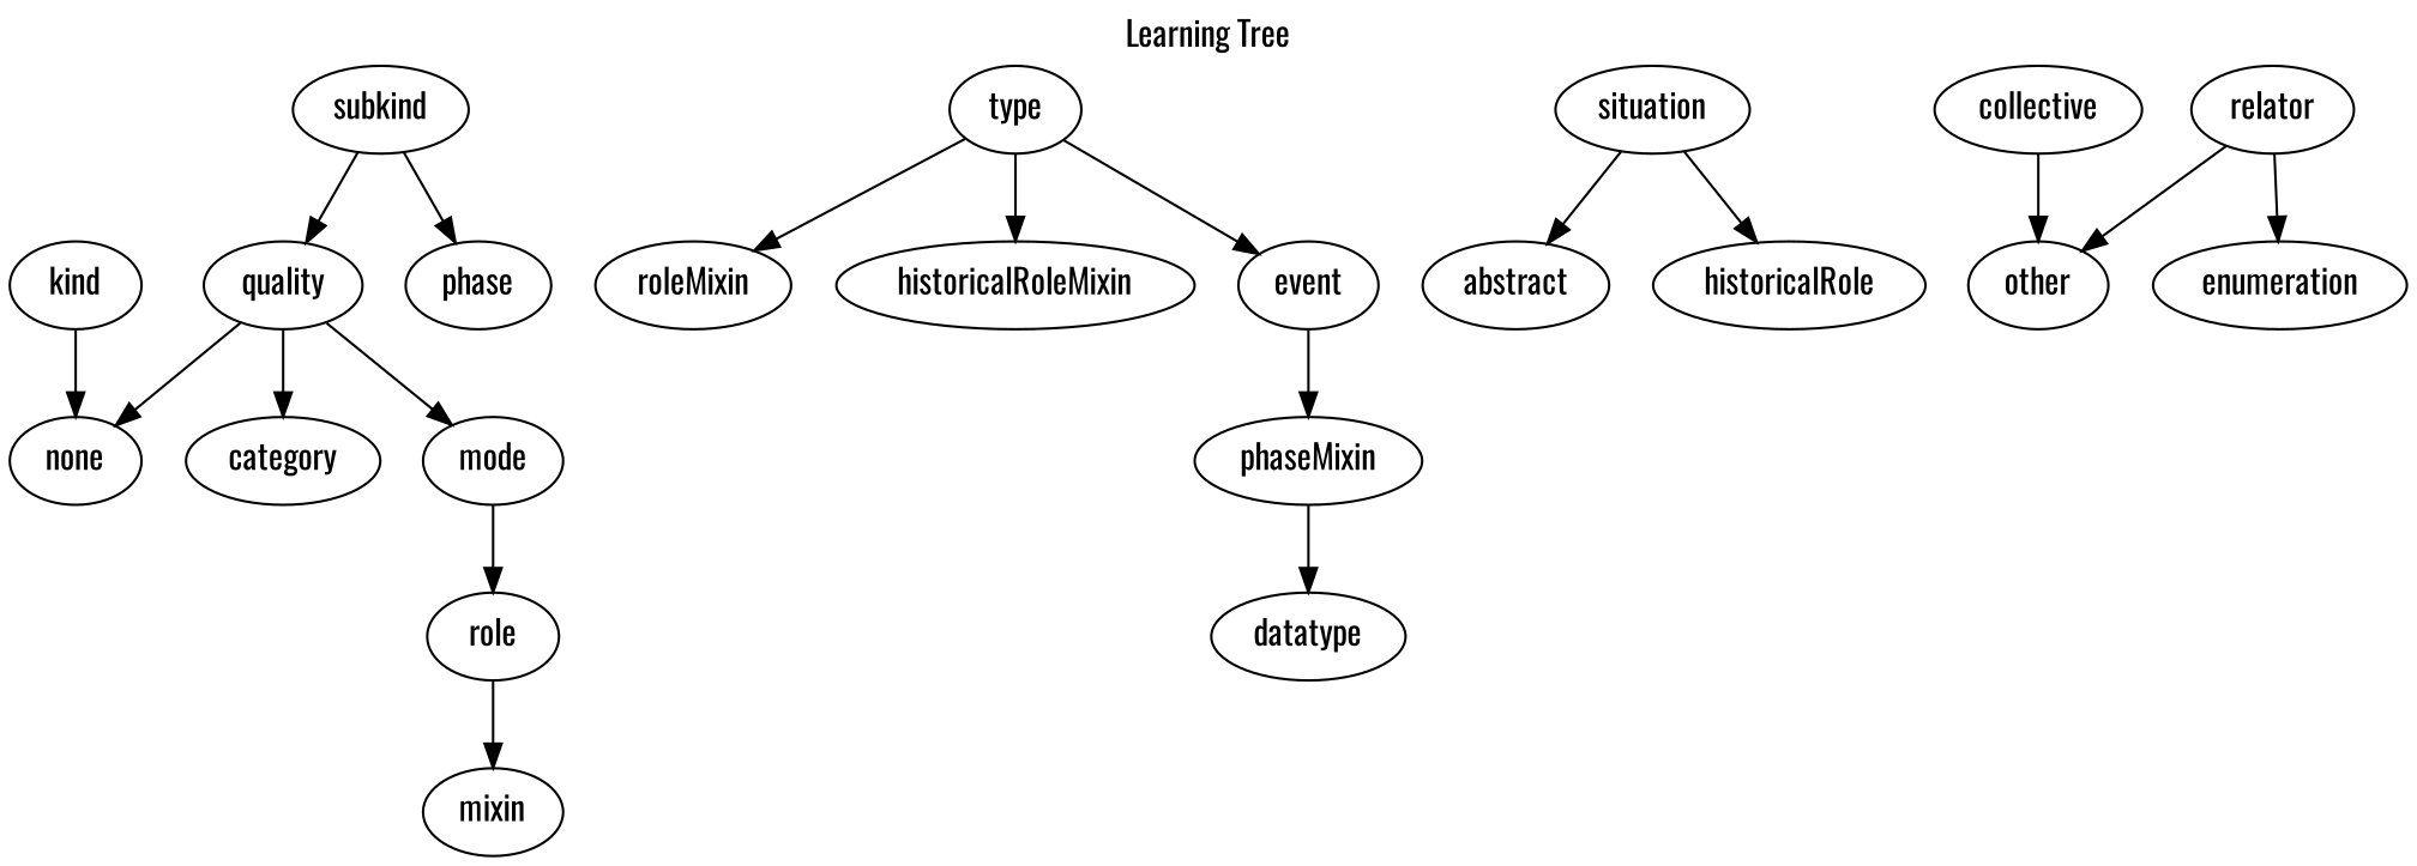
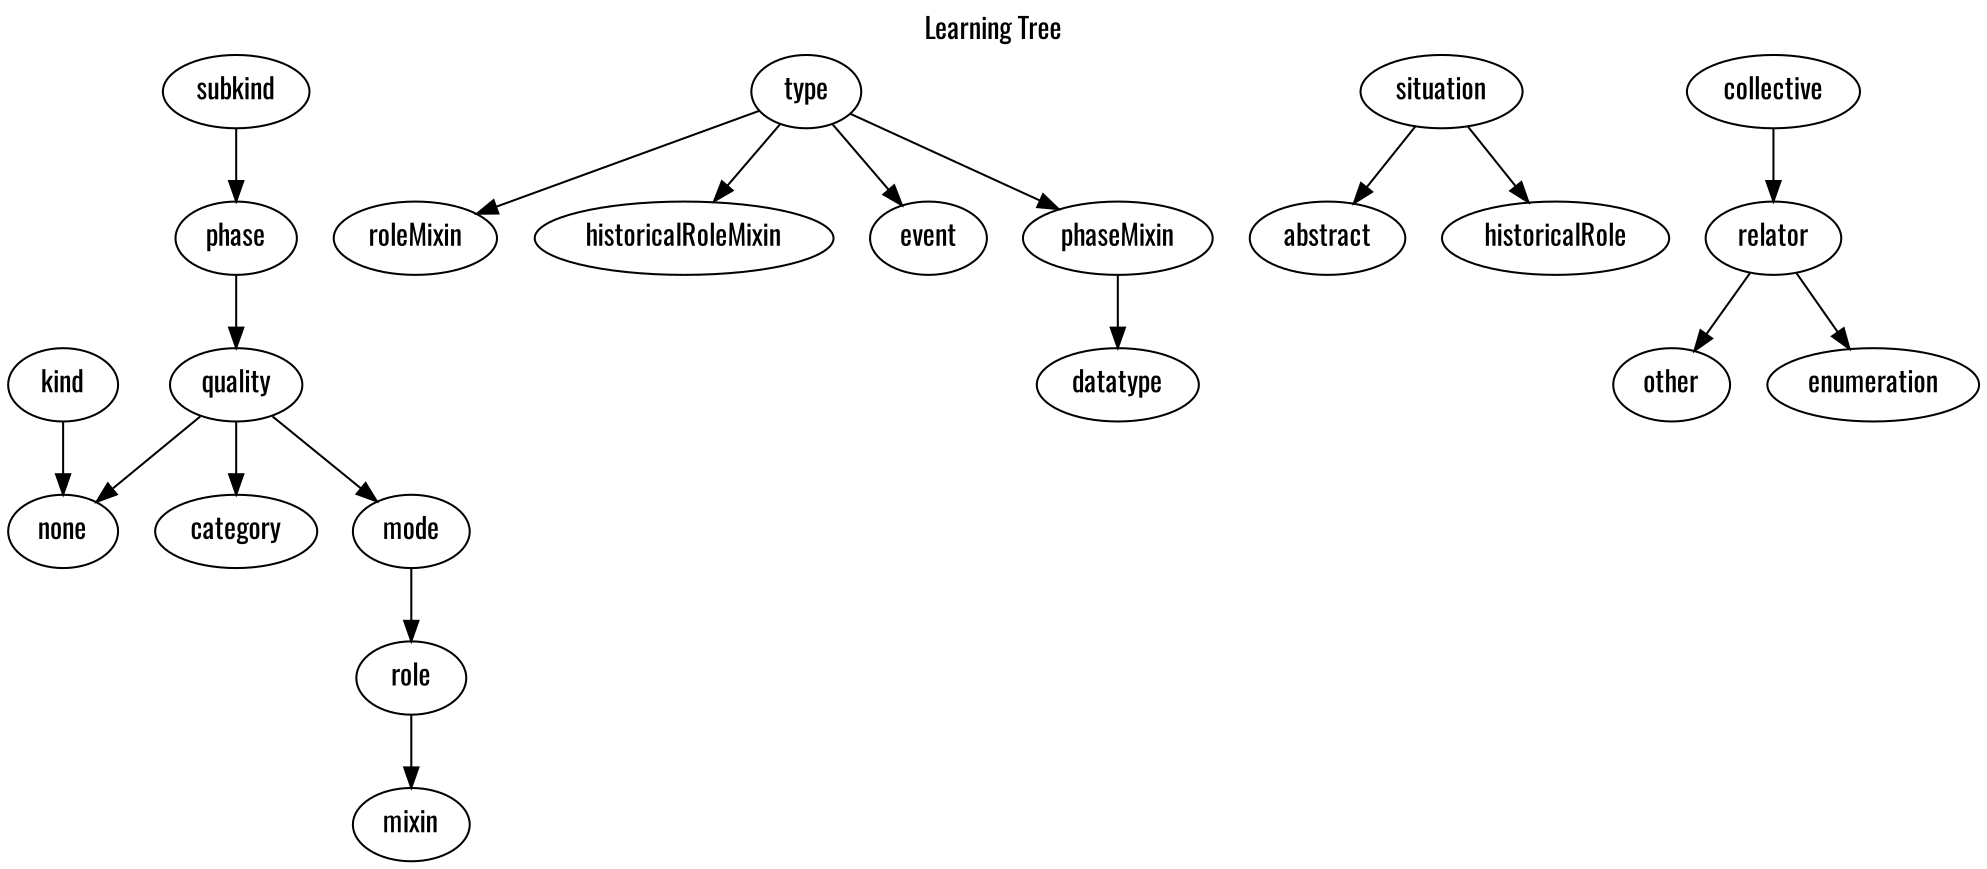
  strict digraph {
    fontname=Oswald
    label="Learning Tree"
    labeljust=c
    labelloc=t
    node [fontname=Oswald]
    edge [fontname=Oswald]
    kind
    none
    subkind
    quality
    phase
    category
    mode
    role
    type
    roleMixin
    historicalRoleMixin
    event
    phaseMixin
    situation
    abstract
    historicalRole
    datatype
    collective
    relator
    mixin
    other
    enumeration
    kind -> none
-   subkind -> quality
+   phase -> quality
    subkind -> phase
    quality -> none
    quality -> category
    quality -> mode
    mode -> role
    role -> mixin
    type -> roleMixin
    type -> historicalRoleMixin
    type -> event
-   event -> phaseMixin
+   type -> phaseMixin
    phaseMixin -> datatype
    situation -> abstract
    situation -> historicalRole
-   collective -> other
+   collective -> relator
    relator -> other
    relator -> enumeration
  }
